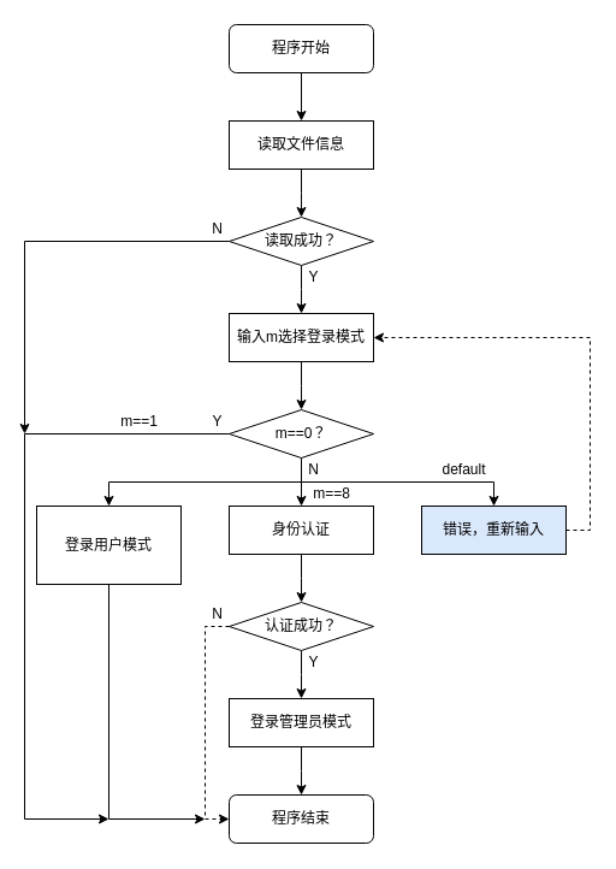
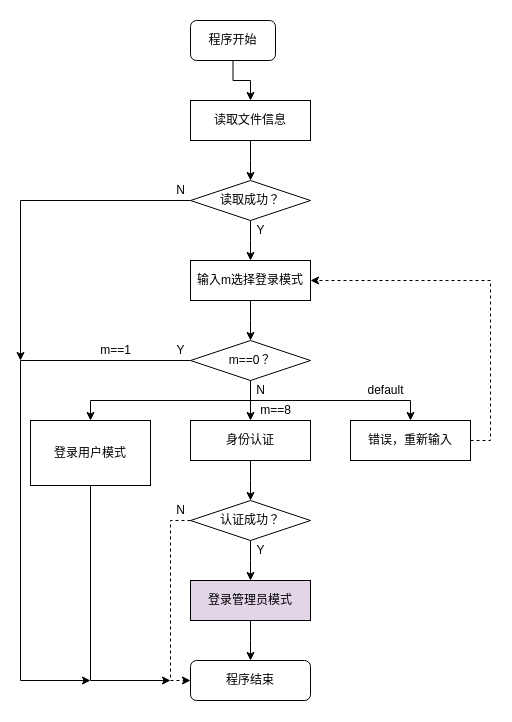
  <mxCell id="0" />
  <mxCell id="1" parent="0" />
  <mxCell id="2" value="" style="edgeStyle=orthogonalEdgeStyle;rounded=0;orthogonalLoop=1;jettySize=auto;html=1;" edge="1" parent="1" source="3" target="5"><mxGeometry relative="1" as="geometry" /></mxCell>
- <mxCell id="3" value="程序开始" style="rounded=1;whiteSpace=wrap;html=1;fontSize=12;glass=0;strokeWidth=1;shadow=0;" parent="1" vertex="1"><mxGeometry x="190" y="20" width="120" height="40" as="geometry" /></mxCell>
+ <mxCell id="3" value="程序开始" style="rounded=1;whiteSpace=wrap;html=1;fontSize=12;glass=0;strokeWidth=1;shadow=0;" parent="1" vertex="1"><mxGeometry x="190" y="20" width="85" height="40" as="geometry" /></mxCell>
  <mxCell id="4" value="" style="edgeStyle=orthogonalEdgeStyle;rounded=0;orthogonalLoop=1;jettySize=auto;html=1;" edge="1" parent="1" source="5"><mxGeometry relative="1" as="geometry"><mxPoint x="250" y="180" as="targetPoint" /></mxGeometry></mxCell>
  <mxCell id="5" value="读取文件信息" style="rounded=0;whiteSpace=wrap;html=1;" vertex="1" parent="1"><mxGeometry x="190" y="100" width="120" height="40" as="geometry" /></mxCell>
  <mxCell id="6" value="" style="edgeStyle=orthogonalEdgeStyle;rounded=0;orthogonalLoop=1;jettySize=auto;html=1;" edge="1" parent="1" source="8"><mxGeometry relative="1" as="geometry"><mxPoint x="250" y="260" as="targetPoint" /></mxGeometry></mxCell>
  <mxCell id="7" value="" style="edgeStyle=orthogonalEdgeStyle;rounded=0;orthogonalLoop=1;jettySize=auto;html=1;" edge="1" parent="1" source="8"><mxGeometry relative="1" as="geometry"><mxPoint x="20" y="360" as="targetPoint" /><Array as="points"><mxPoint x="20" y="200" /></Array></mxGeometry></mxCell>
  <mxCell id="8" value="读取成功？" style="rhombus;whiteSpace=wrap;html=1;" vertex="1" parent="1"><mxGeometry x="190" y="180" width="120" height="40" as="geometry" /></mxCell>
  <mxCell id="9" value="N" style="text;html=1;align=center;verticalAlign=middle;resizable=0;points=[];autosize=1;" vertex="1" parent="1"><mxGeometry x="170" y="180" width="20" height="20" as="geometry" /></mxCell>
  <mxCell id="10" value="Y" style="text;html=1;align=center;verticalAlign=middle;resizable=0;points=[];autosize=1;" vertex="1" parent="1"><mxGeometry x="250" y="220" width="20" height="20" as="geometry" /></mxCell>
  <mxCell id="11" value="" style="edgeStyle=orthogonalEdgeStyle;rounded=0;orthogonalLoop=1;jettySize=auto;html=1;" edge="1" parent="1" source="12"><mxGeometry relative="1" as="geometry"><mxPoint x="250" y="340" as="targetPoint" /></mxGeometry></mxCell>
  <mxCell id="12" value="输入m选择登录模式" style="rounded=0;whiteSpace=wrap;html=1;" vertex="1" parent="1"><mxGeometry x="190" y="260" width="120" height="40" as="geometry" /></mxCell>
  <mxCell id="13" value="" style="edgeStyle=orthogonalEdgeStyle;rounded=0;orthogonalLoop=1;jettySize=auto;html=1;" edge="1" parent="1" source="17"><mxGeometry relative="1" as="geometry"><mxPoint x="250" y="420" as="targetPoint" /></mxGeometry></mxCell>
  <mxCell id="14" value="" style="edgeStyle=orthogonalEdgeStyle;rounded=0;orthogonalLoop=1;jettySize=auto;html=1;entryX=0.5;entryY=0;entryDx=0;entryDy=0;" edge="1" parent="1" source="17" target="21"><mxGeometry relative="1" as="geometry"><mxPoint x="110" y="360" as="targetPoint" /><Array as="points"><mxPoint x="250" y="400" /><mxPoint x="90" y="400" /></Array></mxGeometry></mxCell>
  <mxCell id="15" value="" style="edgeStyle=orthogonalEdgeStyle;rounded=0;orthogonalLoop=1;jettySize=auto;html=1;" edge="1" parent="1" source="17"><mxGeometry relative="1" as="geometry"><mxPoint x="410" y="420" as="targetPoint" /><Array as="points"><mxPoint x="250" y="400" /><mxPoint x="410" y="400" /></Array></mxGeometry></mxCell>
  <mxCell id="16" value="" style="edgeStyle=orthogonalEdgeStyle;rounded=0;orthogonalLoop=1;jettySize=auto;html=1;" edge="1" parent="1" source="17"><mxGeometry relative="1" as="geometry"><mxPoint x="90" y="680" as="targetPoint" /><Array as="points"><mxPoint x="20" y="360" /><mxPoint x="20" y="680" /></Array></mxGeometry></mxCell>
  <mxCell id="17" value="m==0？" style="rhombus;whiteSpace=wrap;html=1;" vertex="1" parent="1"><mxGeometry x="190" y="340" width="120" height="40" as="geometry" /></mxCell>
  <mxCell id="18" value="" style="edgeStyle=orthogonalEdgeStyle;rounded=0;orthogonalLoop=1;jettySize=auto;html=1;" edge="1" parent="1" source="19"><mxGeometry relative="1" as="geometry"><mxPoint x="250" y="500" as="targetPoint" /></mxGeometry></mxCell>
  <mxCell id="19" value="身份认证" style="rounded=0;whiteSpace=wrap;html=1;" vertex="1" parent="1"><mxGeometry x="190" y="420" width="120" height="40" as="geometry" /></mxCell>
  <mxCell id="20" value="" style="edgeStyle=orthogonalEdgeStyle;rounded=0;orthogonalLoop=1;jettySize=auto;html=1;" edge="1" parent="1" source="21"><mxGeometry relative="1" as="geometry"><mxPoint x="170" y="680" as="targetPoint" /><Array as="points"><mxPoint x="90" y="680" /></Array></mxGeometry></mxCell>
  <mxCell id="21" value="登录用户模式" style="rounded=0;whiteSpace=wrap;html=1;" vertex="1" parent="1"><mxGeometry x="30" y="420" width="120" height="65" as="geometry" /></mxCell>
  <mxCell id="22" style="edgeStyle=orthogonalEdgeStyle;rounded=0;orthogonalLoop=1;jettySize=auto;html=1;entryX=1;entryY=0.5;entryDx=0;entryDy=0;dashed=1;" edge="1" parent="1" source="23" target="12"><mxGeometry relative="1" as="geometry"><Array as="points"><mxPoint x="490" y="440" /><mxPoint x="490" y="280" /></Array></mxGeometry></mxCell>
- <mxCell id="23" value="错误，重新输入" style="rounded=0;whiteSpace=wrap;html=1;fillColor=#dae8fc;" vertex="1" parent="1"><mxGeometry x="350" y="420" width="120" height="40" as="geometry" /></mxCell>
+ <mxCell id="23" value="错误，重新输入" style="rounded=0;whiteSpace=wrap;html=1;" vertex="1" parent="1"><mxGeometry x="350" y="420" width="120" height="40" as="geometry" /></mxCell>
  <mxCell id="24" value="" style="edgeStyle=orthogonalEdgeStyle;rounded=0;orthogonalLoop=1;jettySize=auto;html=1;" edge="1" parent="1" source="26"><mxGeometry relative="1" as="geometry"><mxPoint x="250" y="580" as="targetPoint" /></mxGeometry></mxCell>
  <mxCell id="25" value="" style="edgeStyle=orthogonalEdgeStyle;rounded=0;orthogonalLoop=1;jettySize=auto;html=1;entryX=0;entryY=0.5;entryDx=0;entryDy=0;dashed=1;" edge="1" parent="1" source="26" target="33"><mxGeometry relative="1" as="geometry"><mxPoint x="110" y="520" as="targetPoint" /><Array as="points"><mxPoint x="170" y="520" /><mxPoint x="170" y="680" /></Array></mxGeometry></mxCell>
  <mxCell id="26" value="认证成功？" style="rhombus;whiteSpace=wrap;html=1;" vertex="1" parent="1"><mxGeometry x="190" y="500" width="120" height="40" as="geometry" /></mxCell>
  <mxCell id="27" value="N" style="text;html=1;align=center;verticalAlign=middle;resizable=0;points=[];autosize=1;" vertex="1" parent="1"><mxGeometry x="250" y="380" width="20" height="20" as="geometry" /></mxCell>
  <mxCell id="28" value="Y" style="text;html=1;align=center;verticalAlign=middle;resizable=0;points=[];autosize=1;" vertex="1" parent="1"><mxGeometry x="170" y="340" width="20" height="20" as="geometry" /></mxCell>
  <mxCell id="29" value="" style="edgeStyle=orthogonalEdgeStyle;rounded=0;orthogonalLoop=1;jettySize=auto;html=1;" edge="1" parent="1" source="30"><mxGeometry relative="1" as="geometry"><mxPoint x="250" y="660" as="targetPoint" /></mxGeometry></mxCell>
- <mxCell id="30" value="登录管理员模式" style="rounded=0;whiteSpace=wrap;html=1;" vertex="1" parent="1"><mxGeometry x="190" y="580" width="120" height="40" as="geometry" /></mxCell>
+ <mxCell id="30" value="登录管理员模式" style="rounded=0;whiteSpace=wrap;html=1;fillColor=#e1d5e7;" vertex="1" parent="1"><mxGeometry x="190" y="580" width="120" height="40" as="geometry" /></mxCell>
  <mxCell id="31" value="Y" style="text;html=1;align=center;verticalAlign=middle;resizable=0;points=[];autosize=1;" vertex="1" parent="1"><mxGeometry x="250" y="540" width="20" height="20" as="geometry" /></mxCell>
  <mxCell id="32" value="N" style="text;html=1;align=center;verticalAlign=middle;resizable=0;points=[];autosize=1;" vertex="1" parent="1"><mxGeometry x="170" y="500" width="20" height="20" as="geometry" /></mxCell>
  <mxCell id="33" value="程序结束" style="rounded=1;whiteSpace=wrap;html=1;fontSize=12;glass=0;strokeWidth=1;shadow=0;" vertex="1" parent="1"><mxGeometry x="190" y="660" width="120" height="40" as="geometry" /></mxCell>
  <mxCell id="34" value="m==1" style="text;html=1;align=center;verticalAlign=middle;resizable=0;points=[];autosize=1;" vertex="1" parent="1"><mxGeometry x="90" y="340" width="50" height="20" as="geometry" /></mxCell>
  <mxCell id="35" value="m==8" style="text;html=1;align=center;verticalAlign=middle;resizable=0;points=[];autosize=1;" vertex="1" parent="1"><mxGeometry x="250" y="400" width="50" height="20" as="geometry" /></mxCell>
  <mxCell id="36" value="default" style="text;html=1;align=center;verticalAlign=middle;resizable=0;points=[];autosize=1;" vertex="1" parent="1"><mxGeometry x="360" y="380" width="50" height="20" as="geometry" /></mxCell>
